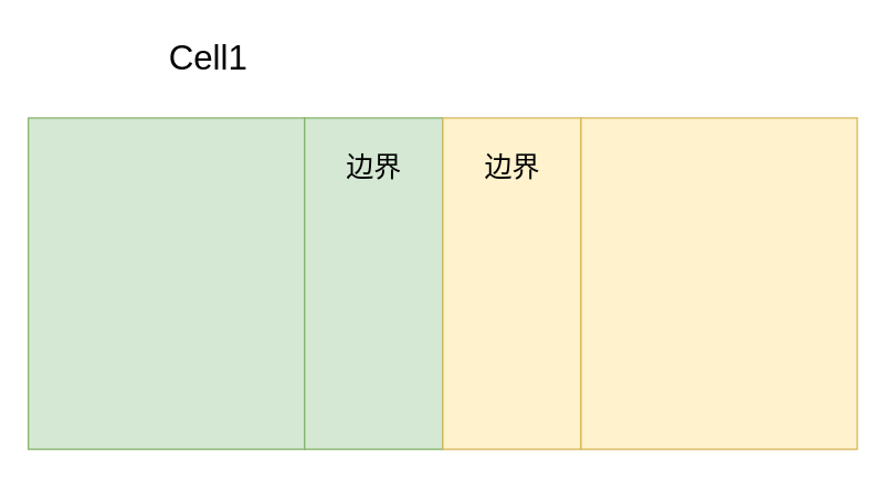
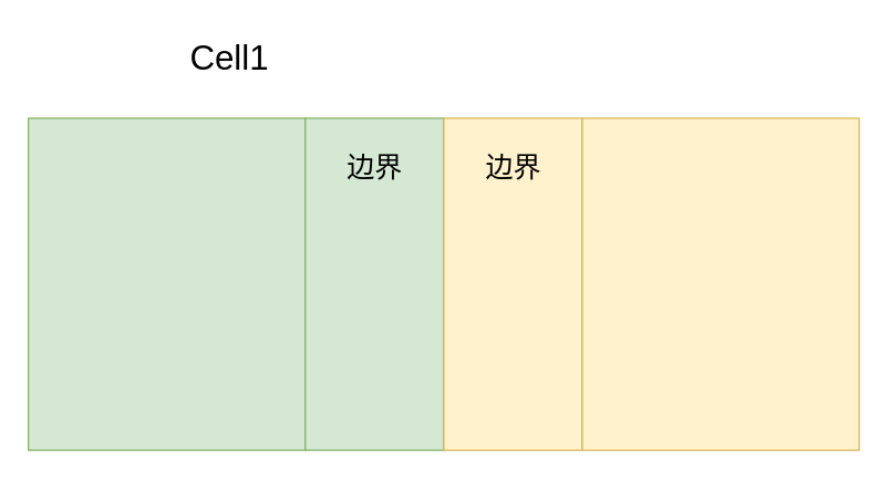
  <mxCell id="0" />
  <mxCell id="1" parent="0" />
  <mxCell id="2" value="" style="rounded=0;whiteSpace=wrap;html=1;fillColor=#d5e8d4;strokeColor=#82b366;" vertex="1" parent="1"><mxGeometry x="20" y="85" width="200" height="240" as="geometry" /></mxCell>
  <mxCell id="3" value="" style="rounded=0;whiteSpace=wrap;html=1;fillColor=#d5e8d4;strokeColor=#82b366;" vertex="1" parent="1"><mxGeometry x="220" y="85" width="100" height="240" as="geometry" /></mxCell>
  <mxCell id="4" value="" style="rounded=0;whiteSpace=wrap;html=1;fillColor=#fff2cc;strokeColor=#d6b656;" vertex="1" parent="1"><mxGeometry x="320" y="85" width="100" height="240" as="geometry" /></mxCell>
  <mxCell id="5" value="" style="rounded=0;whiteSpace=wrap;html=1;fillColor=#fff2cc;strokeColor=#d6b656;" vertex="1" parent="1"><mxGeometry x="420" y="85" width="200" height="240" as="geometry" /></mxCell>
- <mxCell id="6" value="Cell1" style="text;html=1;align=center;verticalAlign=middle;resizable=0;points=[];autosize=1;strokeColor=none;fillColor=none;fontSize=25;" vertex="1" parent="1"><mxGeometry x="110" y="20" width="80" height="40" as="geometry" /></mxCell>
+ <mxCell id="6" value="Cell1" style="text;html=1;align=center;verticalAlign=middle;resizable=0;points=[];autosize=1;strokeColor=none;fillColor=none;fontSize=25;" vertex="1" parent="1"><mxGeometry x="125" y="20" width="80" height="40" as="geometry" /></mxCell>
  <mxCell id="7" value="边界" style="text;html=1;align=center;verticalAlign=middle;resizable=0;points=[];autosize=1;strokeColor=none;fillColor=none;fontSize=20;" vertex="1" parent="1"><mxGeometry x="240" y="100" width="60" height="40" as="geometry" /></mxCell>
  <mxCell id="8" value="边界" style="text;html=1;align=center;verticalAlign=middle;resizable=0;points=[];autosize=1;strokeColor=none;fillColor=none;fontSize=20;" vertex="1" parent="1"><mxGeometry x="340" y="100" width="60" height="40" as="geometry" /></mxCell>
